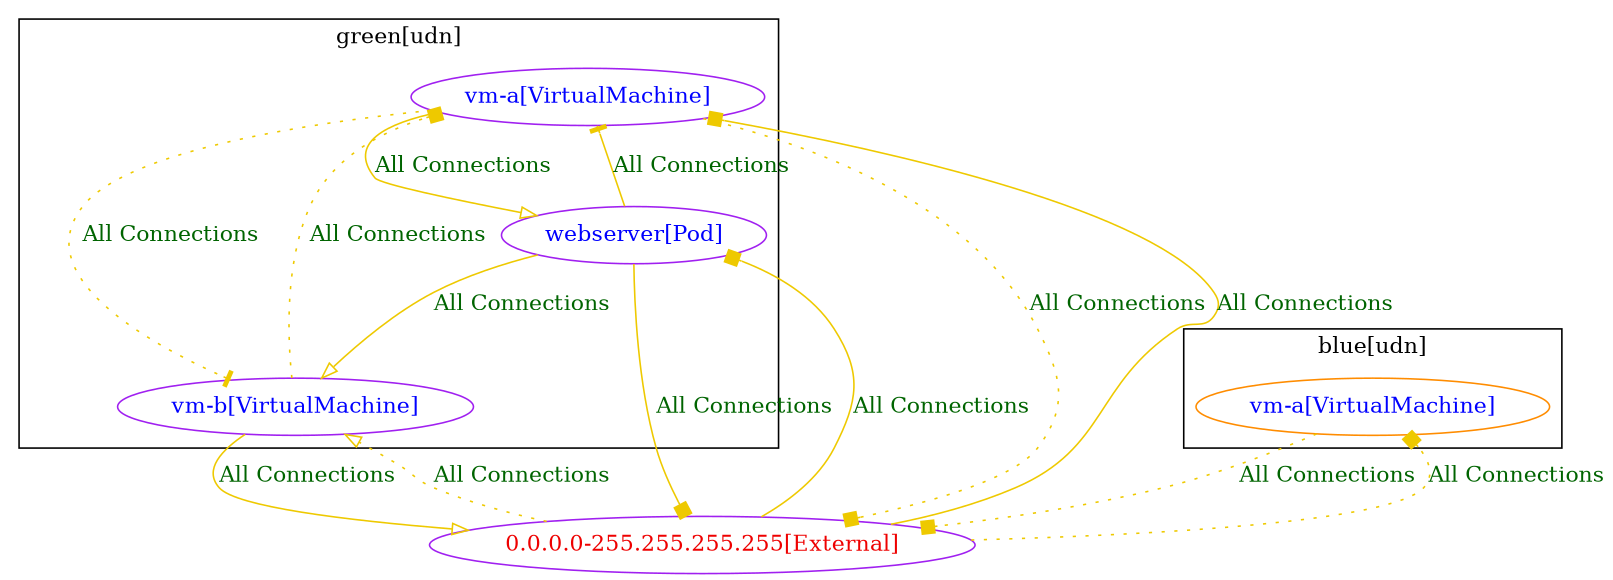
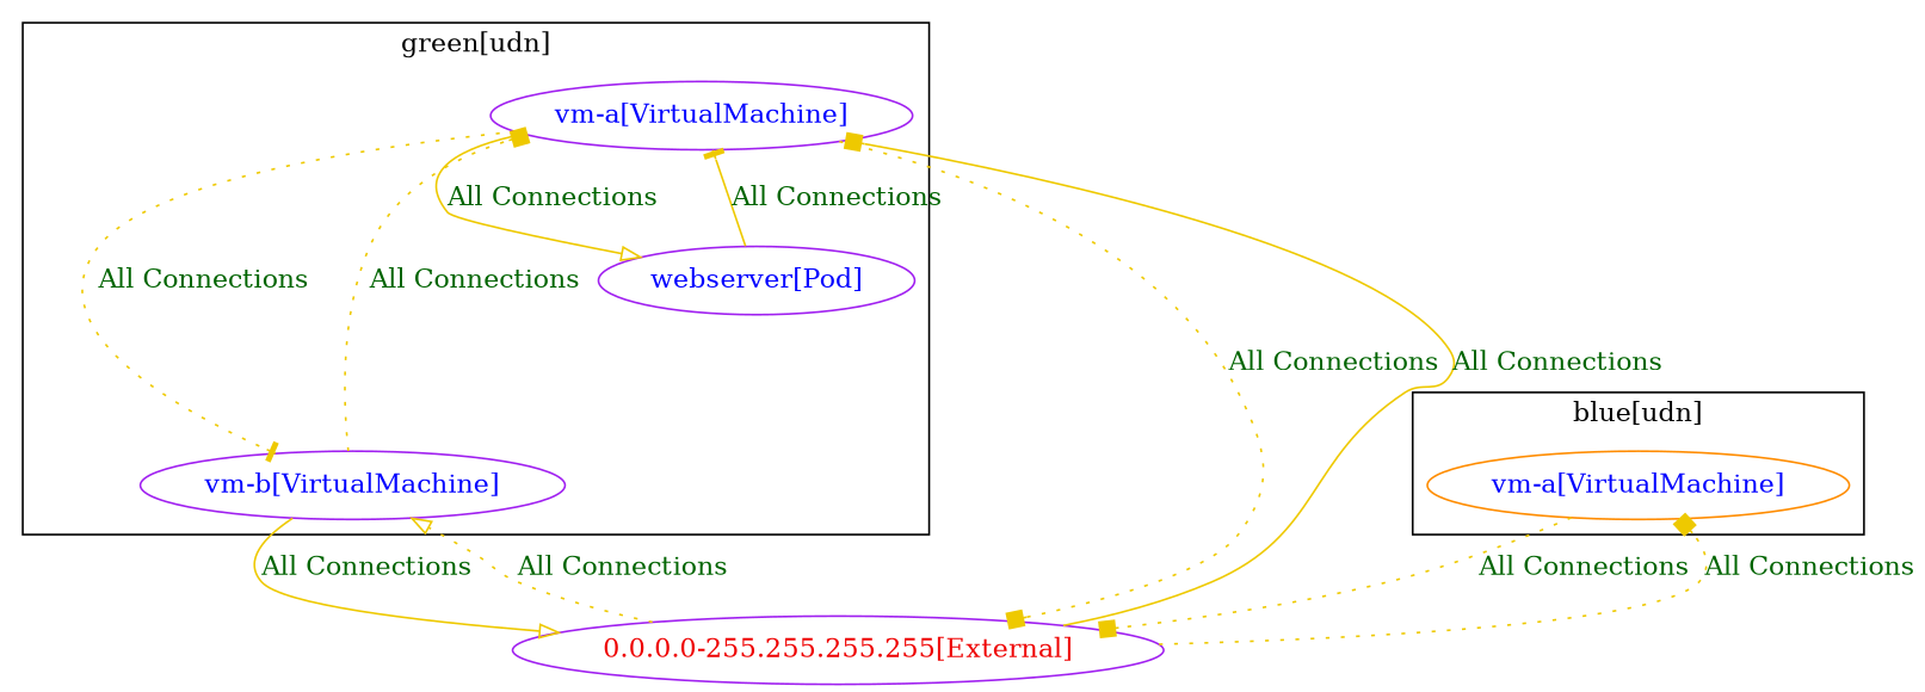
  digraph {
    node [color=purple fontcolor=blue]
    edge [arrowhead=box color=gold2 fontcolor=darkgreen style=solid weight=1]
    n1 [label="vm-a[VirtualMachine]"]
    n2 [label="vm-b[VirtualMachine]"]
    n3 [label="webserver[Pod]"]
    n4 [color=darkorange label="vm-a[VirtualMachine]"]
    n5 [fontcolor=red2 label="0.0.0.0-255.255.255.255[External]"]
    subgraph cluster_1 {
      color=black
      fontcolor=black
      label="green[udn]"
      n1
      n2
      n3
    }
    subgraph cluster_2 {
      color=black
      fontcolor=black
      label="blue[udn]"
      n4
    }
    n1 -> n2 [arrowhead=tee label="All Connections" style=dotted weight=0.5]
    n1 -> n3 [arrowhead=onormal label="All Connections" weight=0.5]
    n1 -> n5 [label="All Connections" style=dotted]
    n2 -> n1 [label="All Connections" style=dotted]
    n2 -> n5 [arrowhead=onormal label="All Connections"]
    n3 -> n1 [arrowhead=tee label="All Connections"]
-   n3 -> n2 [arrowhead=onormal label="All Connections"]
-   n3 -> n5 [label="All Connections"]
    n4 -> n5 [label="All Connections" style=dotted]
    n5 -> n1 [label="All Connections" weight=0.5]
    n5 -> n2 [arrowhead=onormal label="All Connections" style=dotted weight=0.5]
-   n5 -> n3 [label="All Connections" weight=0.5]
    n5 -> n4 [label="All Connections" style=dotted weight=0.5]
  }
